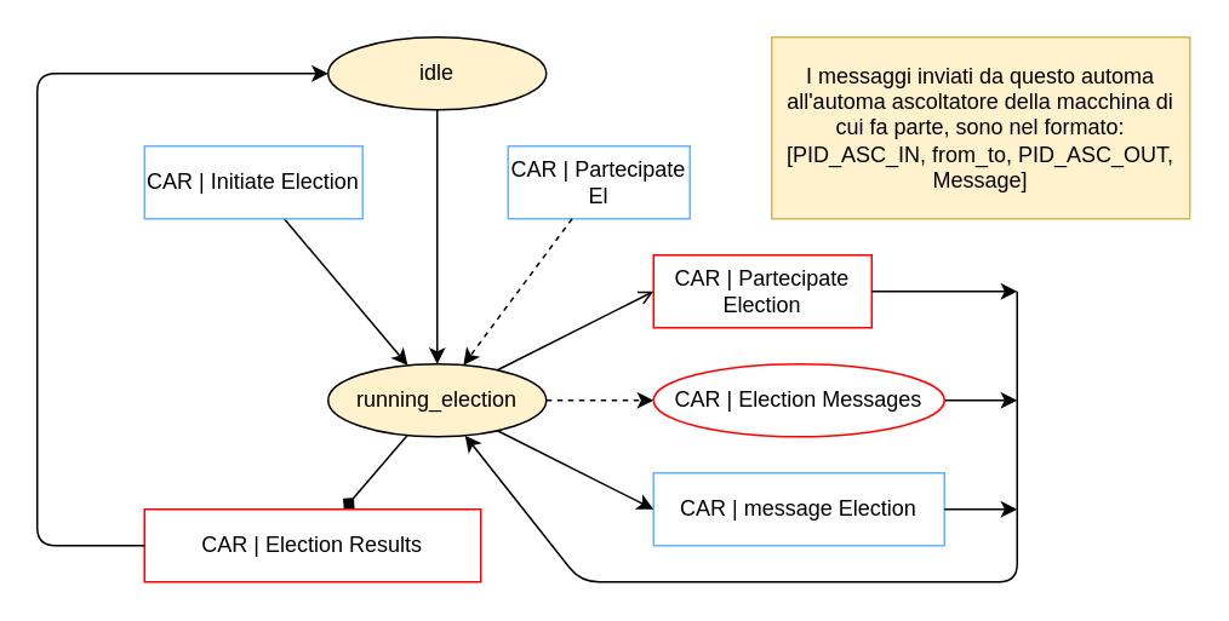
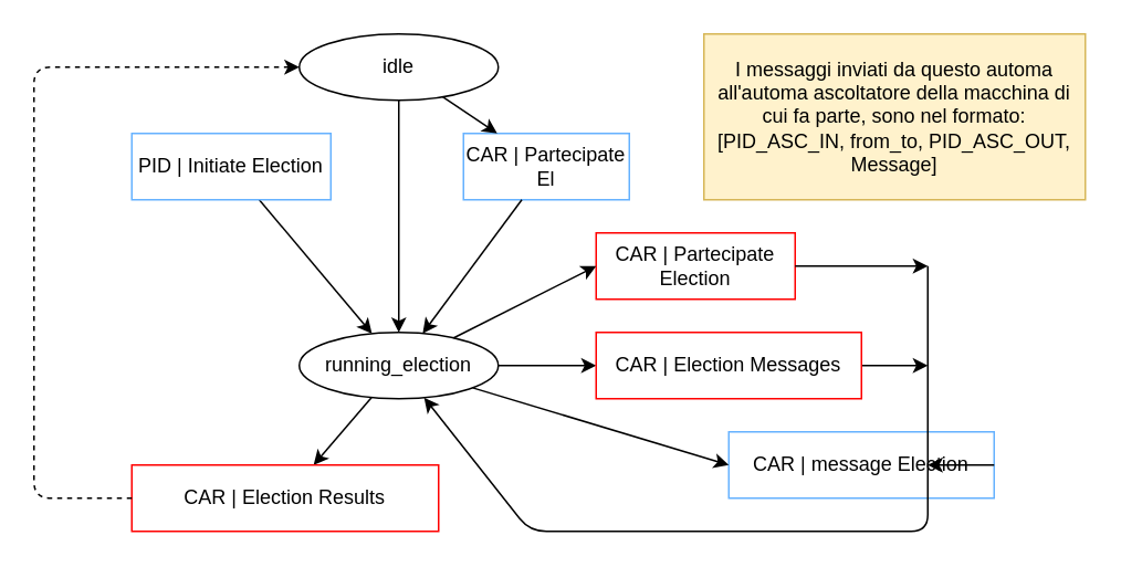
  <mxCell id="0" />
  <mxCell id="1" parent="0" />
- <mxCell id="2" value="running_election" style="ellipse;whiteSpace=wrap;html=1;fillColor=#fff2cc;" parent="1" vertex="1"><mxGeometry x="180" y="200" width="120" height="40" as="geometry" /></mxCell>
+ <mxCell id="2" value="running_election" style="ellipse;whiteSpace=wrap;html=1;" parent="1" vertex="1"><mxGeometry x="180" y="200" width="120" height="40" as="geometry" /></mxCell>
  <mxCell id="3" value="" style="endArrow=classic;html=1;" parent="1" source="4" target="2" edge="1"><mxGeometry width="50" height="50" relative="1" as="geometry"><mxPoint x="496" y="223.096" as="sourcePoint" /><mxPoint x="496" y="260" as="targetPoint" /><Array as="points" /></mxGeometry></mxCell>
- <mxCell id="4" value="CAR | Initiate Election" style="rounded=0;whiteSpace=wrap;html=1;strokeColor=#66B2FF;fillColor=none;" parent="1" vertex="1"><mxGeometry x="79" y="80" width="120" height="40" as="geometry" /></mxCell>
- <mxCell id="5" value="" style="endArrow=diamond;html=1;" parent="1" source="2" target="6" edge="1"><mxGeometry width="50" height="50" relative="1" as="geometry"><mxPoint x="516" y="250" as="sourcePoint" /><mxPoint x="201.833" y="268" as="targetPoint" /></mxGeometry></mxCell>
+ <mxCell id="4" value="PID | Initiate Election" style="rounded=0;whiteSpace=wrap;html=1;strokeColor=#66B2FF;fillColor=none;" parent="1" vertex="1"><mxGeometry x="79" y="80" width="120" height="40" as="geometry" /></mxCell>
+ <mxCell id="5" value="" style="endArrow=classic;html=1;" parent="1" source="2" target="6" edge="1"><mxGeometry width="50" height="50" relative="1" as="geometry"><mxPoint x="516" y="250" as="sourcePoint" /><mxPoint x="201.833" y="268" as="targetPoint" /></mxGeometry></mxCell>
  <mxCell id="6" value="CAR | Election Results" style="rounded=0;whiteSpace=wrap;html=1;strokeColor=#FF0000;" parent="1" vertex="1"><mxGeometry x="79" y="280" width="185" height="40" as="geometry" /></mxCell>
- <mxCell id="7" value="idle" style="ellipse;whiteSpace=wrap;html=1;fillColor=#fff2cc;" parent="1" vertex="1"><mxGeometry x="180" y="20" width="120" height="40" as="geometry" /></mxCell>
+ <mxCell id="7" value="idle" style="ellipse;whiteSpace=wrap;html=1;" parent="1" vertex="1"><mxGeometry x="180" y="20" width="120" height="40" as="geometry" /></mxCell>
  <mxCell id="8" value="" style="endArrow=classic;html=1;" parent="1" source="7" target="2" edge="1"><mxGeometry width="50" height="50" relative="1" as="geometry"><mxPoint x="370" y="120" as="sourcePoint" /><mxPoint x="420" y="70" as="targetPoint" /></mxGeometry></mxCell>
- <mxCell id="9" value="" style="endArrow=classic;html=1;exitX=0;exitY=0.5;exitDx=0;exitDy=0;" parent="1" source="6" target="7" edge="1"><mxGeometry width="50" height="50" relative="1" as="geometry"><mxPoint x="70" y="230" as="sourcePoint" /><mxPoint x="120" y="180" as="targetPoint" /><Array as="points"><mxPoint x="20" y="300" /><mxPoint x="20" y="40" /></Array></mxGeometry></mxCell>
+ <mxCell id="9" value="" style="endArrow=classic;html=1;exitX=0;exitY=0.5;exitDx=0;exitDy=0;dashed=1;" parent="1" source="6" target="7" edge="1"><mxGeometry width="50" height="50" relative="1" as="geometry"><mxPoint x="70" y="230" as="sourcePoint" /><mxPoint x="120" y="180" as="targetPoint" /><Array as="points"><mxPoint x="20" y="300" /><mxPoint x="20" y="40" /></Array></mxGeometry></mxCell>
  <mxCell id="10" value="CAR | Partecipate El" style="rounded=0;whiteSpace=wrap;html=1;strokeColor=#66B2FF;fillColor=none;" parent="1" vertex="1"><mxGeometry x="279" y="80" width="100" height="40" as="geometry" /></mxCell>
  <mxCell id="11" value="CAR | Partecipate Election" style="rounded=0;whiteSpace=wrap;html=1;strokeColor=#FF0000;fillColor=none;" parent="1" vertex="1"><mxGeometry x="359" y="140" width="120" height="40" as="geometry" /></mxCell>
- <mxCell id="13" value="" style="endArrow=classic;html=1;dashed=1;" parent="1" source="10" target="2" edge="1"><mxGeometry width="50" height="50" relative="1" as="geometry"><mxPoint x="341.064" y="140" as="sourcePoint" /><mxPoint x="450" y="175" as="targetPoint" /></mxGeometry></mxCell>
- <mxCell id="14" value="CAR | message Election" style="rounded=0;whiteSpace=wrap;html=1;strokeColor=#66B2FF;fillColor=none;" parent="1" vertex="1"><mxGeometry x="359" y="260" width="160" height="40" as="geometry" /></mxCell>
- <mxCell id="15" value="" style="endArrow=open;html=1;entryX=0;entryY=0.5;entryDx=0;entryDy=0;" parent="1" source="2" target="11" edge="1"><mxGeometry width="50" height="50" relative="1" as="geometry"><mxPoint x="330" y="250" as="sourcePoint" /><mxPoint x="380" y="200" as="targetPoint" /></mxGeometry></mxCell>
+ <mxCell id="12" value="" style="endArrow=classic;html=1;" parent="1" source="7" target="10" edge="1"><mxGeometry width="50" height="50" relative="1" as="geometry"><mxPoint x="420" y="75" as="sourcePoint" /><mxPoint x="470" y="25" as="targetPoint" /></mxGeometry></mxCell>
+ <mxCell id="13" value="" style="endArrow=classic;html=1;" parent="1" source="10" target="2" edge="1"><mxGeometry width="50" height="50" relative="1" as="geometry"><mxPoint x="341.064" y="140" as="sourcePoint" /><mxPoint x="450" y="175" as="targetPoint" /></mxGeometry></mxCell>
+ <mxCell id="14" value="CAR | message Election" style="rounded=0;whiteSpace=wrap;html=1;strokeColor=#66B2FF;fillColor=none;" parent="1" vertex="1"><mxGeometry x="439" y="260" width="160" height="40" as="geometry" /></mxCell>
+ <mxCell id="15" value="" style="endArrow=classic;html=1;entryX=0;entryY=0.5;entryDx=0;entryDy=0;" parent="1" source="2" target="11" edge="1"><mxGeometry width="50" height="50" relative="1" as="geometry"><mxPoint x="330" y="250" as="sourcePoint" /><mxPoint x="380" y="200" as="targetPoint" /></mxGeometry></mxCell>
  <mxCell id="16" value="" style="endArrow=classic;html=1;entryX=0;entryY=0.5;entryDx=0;entryDy=0;" parent="1" source="2" target="14" edge="1"><mxGeometry width="50" height="50" relative="1" as="geometry"><mxPoint x="320" y="270" as="sourcePoint" /><mxPoint x="370" y="220" as="targetPoint" /></mxGeometry></mxCell>
- <mxCell id="17" value="" style="endArrow=classic;html=1;entryX=0;entryY=0.5;entryDx=0;entryDy=0;dashed=1;" parent="1" source="2" target="22" edge="1"><mxGeometry width="50" height="50" relative="1" as="geometry"><mxPoint x="320" y="300" as="sourcePoint" /><mxPoint x="379" y="235" as="targetPoint" /></mxGeometry></mxCell>
+ <mxCell id="17" value="" style="endArrow=classic;html=1;entryX=0;entryY=0.5;entryDx=0;entryDy=0;" parent="1" source="2" target="22" edge="1"><mxGeometry width="50" height="50" relative="1" as="geometry"><mxPoint x="320" y="300" as="sourcePoint" /><mxPoint x="379" y="235" as="targetPoint" /></mxGeometry></mxCell>
  <mxCell id="18" value="" style="endArrow=classic;html=1;exitX=1;exitY=0.5;exitDx=0;exitDy=0;" parent="1" source="14" edge="1"><mxGeometry width="50" height="50" relative="1" as="geometry"><mxPoint x="570" y="220" as="sourcePoint" /><mxPoint x="559" y="280" as="targetPoint" /></mxGeometry></mxCell>
  <mxCell id="19" value="" style="endArrow=classic;html=1;exitX=1;exitY=0.5;exitDx=0;exitDy=0;" parent="1" source="11" edge="1"><mxGeometry width="50" height="50" relative="1" as="geometry"><mxPoint x="570" y="180" as="sourcePoint" /><mxPoint x="559" y="160" as="targetPoint" /></mxGeometry></mxCell>
  <mxCell id="20" value="" style="endArrow=classic;html=1;exitX=1;exitY=0.5;exitDx=0;exitDy=0;" parent="1" source="22" edge="1"><mxGeometry width="50" height="50" relative="1" as="geometry"><mxPoint x="539" y="215" as="sourcePoint" /><mxPoint x="559" y="220" as="targetPoint" /></mxGeometry></mxCell>
  <mxCell id="21" value="" style="endArrow=classic;html=1;" parent="1" target="2" edge="1"><mxGeometry width="50" height="50" relative="1" as="geometry"><mxPoint x="559" y="160" as="sourcePoint" /><mxPoint x="620" y="300" as="targetPoint" /><Array as="points"><mxPoint x="559" y="320" /><mxPoint x="319" y="320" /></Array></mxGeometry></mxCell>
- <mxCell id="22" value="CAR | Election Messages" style="ellipse;whiteSpace=wrap;html=1;strokeColor=#FF0000;fillColor=none;" parent="1" vertex="1"><mxGeometry x="359" y="200" width="160" height="40" as="geometry" /></mxCell>
+ <mxCell id="22" value="CAR | Election Messages" style="rounded=0;whiteSpace=wrap;html=1;strokeColor=#FF0000;fillColor=none;" parent="1" vertex="1"><mxGeometry x="359" y="200" width="160" height="40" as="geometry" /></mxCell>
  <mxCell id="23" value="I messaggi inviati da questo automa all'automa ascoltatore della macchina di cui fa parte, sono nel formato:&lt;br&gt;[PID_ASC_IN, from_to, PID_ASC_OUT, Message]" style="rounded=0;whiteSpace=wrap;html=1;fillColor=#fff2cc;strokeColor=#d6b656;" parent="1" vertex="1"><mxGeometry x="424" y="20" width="230" height="100" as="geometry" /></mxCell>
